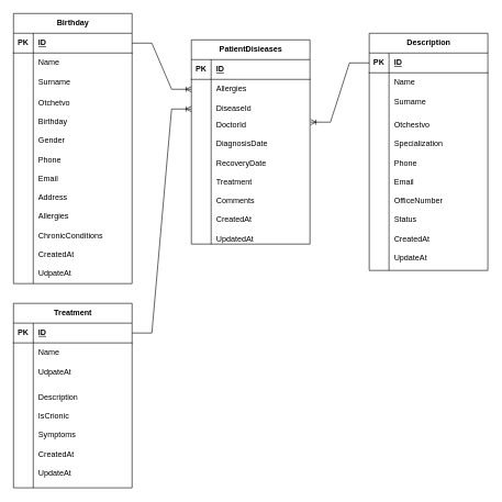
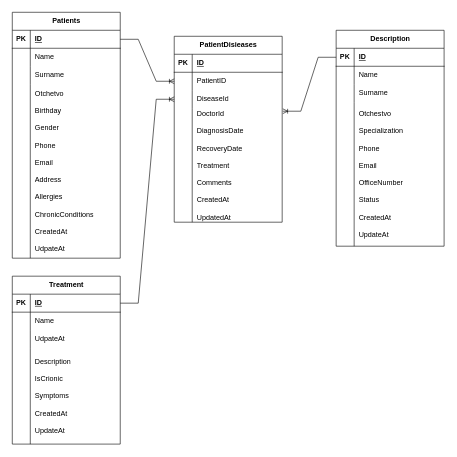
  <mxCell id="0" />
  <mxCell id="1" parent="0" />
- <mxCell id="2" value="Birthday" style="shape=table;startSize=30;container=1;collapsible=1;childLayout=tableLayout;fixedRows=1;rowLines=0;fontStyle=1;align=center;resizeLast=1;html=1;" vertex="1" parent="1"><mxGeometry x="20" y="20" width="180" height="410" as="geometry"><mxRectangle x="320" y="350" width="70" height="30" as="alternateBounds" /></mxGeometry></mxCell>
+ <mxCell id="2" value="Patients" style="shape=table;startSize=30;container=1;collapsible=1;childLayout=tableLayout;fixedRows=1;rowLines=0;fontStyle=1;align=center;resizeLast=1;html=1;" vertex="1" parent="1"><mxGeometry x="20" y="20" width="180" height="410" as="geometry"><mxRectangle x="320" y="350" width="70" height="30" as="alternateBounds" /></mxGeometry></mxCell>
  <mxCell id="3" value="" style="shape=tableRow;horizontal=0;startSize=0;swimlaneHead=0;swimlaneBody=0;fillColor=none;collapsible=0;dropTarget=0;points=[[0,0.5],[1,0.5]];portConstraint=eastwest;top=0;left=0;right=0;bottom=1;" vertex="1" parent="2"><mxGeometry y="30" width="180" height="30" as="geometry" /></mxCell>
  <mxCell id="4" value="PK" style="shape=partialRectangle;connectable=0;fillColor=none;top=0;left=0;bottom=0;right=0;fontStyle=1;overflow=hidden;whiteSpace=wrap;html=1;" vertex="1" parent="3"><mxGeometry width="30" height="30" as="geometry"><mxRectangle width="30" height="30" as="alternateBounds" /></mxGeometry></mxCell>
  <mxCell id="5" value="ID" style="shape=partialRectangle;connectable=0;fillColor=none;top=0;left=0;bottom=0;right=0;align=left;spacingLeft=6;fontStyle=5;overflow=hidden;whiteSpace=wrap;html=1;" vertex="1" parent="3"><mxGeometry x="30" width="150" height="30" as="geometry"><mxRectangle width="150" height="30" as="alternateBounds" /></mxGeometry></mxCell>
  <mxCell id="6" value="" style="shape=tableRow;horizontal=0;startSize=0;swimlaneHead=0;swimlaneBody=0;fillColor=none;collapsible=0;dropTarget=0;points=[[0,0.5],[1,0.5]];portConstraint=eastwest;top=0;left=0;right=0;bottom=0;" vertex="1" parent="2"><mxGeometry y="60" width="180" height="30" as="geometry" /></mxCell>
  <mxCell id="7" value="" style="shape=partialRectangle;connectable=0;fillColor=none;top=0;left=0;bottom=0;right=0;editable=1;overflow=hidden;whiteSpace=wrap;html=1;" vertex="1" parent="6"><mxGeometry width="30" height="30" as="geometry"><mxRectangle width="30" height="30" as="alternateBounds" /></mxGeometry></mxCell>
  <mxCell id="8" value="Name" style="shape=partialRectangle;connectable=0;fillColor=none;top=0;left=0;bottom=0;right=0;align=left;spacingLeft=6;overflow=hidden;whiteSpace=wrap;html=1;" vertex="1" parent="6"><mxGeometry x="30" width="150" height="30" as="geometry"><mxRectangle width="150" height="30" as="alternateBounds" /></mxGeometry></mxCell>
  <mxCell id="9" value="" style="shape=tableRow;horizontal=0;startSize=0;swimlaneHead=0;swimlaneBody=0;fillColor=none;collapsible=0;dropTarget=0;points=[[0,0.5],[1,0.5]];portConstraint=eastwest;top=0;left=0;right=0;bottom=0;" vertex="1" parent="2"><mxGeometry y="90" width="180" height="30" as="geometry" /></mxCell>
  <mxCell id="10" value="" style="shape=partialRectangle;connectable=0;fillColor=none;top=0;left=0;bottom=0;right=0;editable=1;overflow=hidden;whiteSpace=wrap;html=1;" vertex="1" parent="9"><mxGeometry width="30" height="30" as="geometry"><mxRectangle width="30" height="30" as="alternateBounds" /></mxGeometry></mxCell>
  <mxCell id="11" value="Surname" style="shape=partialRectangle;connectable=0;fillColor=none;top=0;left=0;bottom=0;right=0;align=left;spacingLeft=6;overflow=hidden;whiteSpace=wrap;html=1;" vertex="1" parent="9"><mxGeometry x="30" width="150" height="30" as="geometry"><mxRectangle width="150" height="30" as="alternateBounds" /></mxGeometry></mxCell>
  <mxCell id="12" value="" style="shape=tableRow;horizontal=0;startSize=0;swimlaneHead=0;swimlaneBody=0;fillColor=none;collapsible=0;dropTarget=0;points=[[0,0.5],[1,0.5]];portConstraint=eastwest;top=0;left=0;right=0;bottom=0;" vertex="1" parent="2"><mxGeometry y="120" width="180" height="290" as="geometry" /></mxCell>
  <mxCell id="13" value="&lt;br&gt;&lt;div&gt;&lt;br/&gt;&lt;/div&gt;" style="shape=partialRectangle;connectable=0;fillColor=none;top=0;left=0;bottom=0;right=0;editable=1;overflow=hidden;whiteSpace=wrap;html=1;" vertex="1" parent="12"><mxGeometry width="30" height="290" as="geometry"><mxRectangle width="30" height="290" as="alternateBounds" /></mxGeometry></mxCell>
  <mxCell id="14" value="Otchetvo&lt;div&gt;&lt;br&gt;&lt;/div&gt;&lt;div&gt;Birthday&lt;/div&gt;&lt;div&gt;&lt;br&gt;&lt;/div&gt;&lt;div&gt;Gender&lt;/div&gt;&lt;div&gt;&lt;br&gt;&lt;/div&gt;&lt;div&gt;Phone&lt;/div&gt;&lt;div&gt;&lt;br&gt;&lt;/div&gt;&lt;div&gt;Email&lt;/div&gt;&lt;div&gt;&lt;br&gt;&lt;/div&gt;&lt;div&gt;Address&lt;/div&gt;&lt;div&gt;&lt;br&gt;&lt;/div&gt;&lt;div&gt;Allergies&lt;/div&gt;&lt;div&gt;&lt;br&gt;&lt;/div&gt;&lt;div&gt;ChronicConditions&lt;/div&gt;&lt;div&gt;&lt;br&gt;&lt;/div&gt;&lt;div&gt;CreatedAt&lt;/div&gt;&lt;div&gt;&lt;br&gt;&lt;/div&gt;&lt;div&gt;UdpateAt&lt;/div&gt;" style="shape=partialRectangle;connectable=0;fillColor=none;top=0;left=0;bottom=0;right=0;align=left;spacingLeft=6;overflow=hidden;whiteSpace=wrap;html=1;" vertex="1" parent="12"><mxGeometry x="30" width="150" height="290" as="geometry"><mxRectangle width="150" height="290" as="alternateBounds" /></mxGeometry></mxCell>
  <mxCell id="15" value="Description" style="shape=table;startSize=30;container=1;collapsible=1;childLayout=tableLayout;fixedRows=1;rowLines=0;fontStyle=1;align=center;resizeLast=1;html=1;" vertex="1" parent="1"><mxGeometry x="560" y="50" width="180" height="360" as="geometry" /></mxCell>
  <mxCell id="16" value="" style="shape=tableRow;horizontal=0;startSize=0;swimlaneHead=0;swimlaneBody=0;fillColor=none;collapsible=0;dropTarget=0;points=[[0,0.5],[1,0.5]];portConstraint=eastwest;top=0;left=0;right=0;bottom=1;" vertex="1" parent="15"><mxGeometry y="30" width="180" height="30" as="geometry" /></mxCell>
  <mxCell id="17" value="PK" style="shape=partialRectangle;connectable=0;fillColor=none;top=0;left=0;bottom=0;right=0;fontStyle=1;overflow=hidden;whiteSpace=wrap;html=1;" vertex="1" parent="16"><mxGeometry width="30" height="30" as="geometry"><mxRectangle width="30" height="30" as="alternateBounds" /></mxGeometry></mxCell>
  <mxCell id="18" value="ID" style="shape=partialRectangle;connectable=0;fillColor=none;top=0;left=0;bottom=0;right=0;align=left;spacingLeft=6;fontStyle=5;overflow=hidden;whiteSpace=wrap;html=1;" vertex="1" parent="16"><mxGeometry x="30" width="150" height="30" as="geometry"><mxRectangle width="150" height="30" as="alternateBounds" /></mxGeometry></mxCell>
  <mxCell id="19" value="" style="shape=tableRow;horizontal=0;startSize=0;swimlaneHead=0;swimlaneBody=0;fillColor=none;collapsible=0;dropTarget=0;points=[[0,0.5],[1,0.5]];portConstraint=eastwest;top=0;left=0;right=0;bottom=0;" vertex="1" parent="15"><mxGeometry y="60" width="180" height="30" as="geometry" /></mxCell>
  <mxCell id="20" value="" style="shape=partialRectangle;connectable=0;fillColor=none;top=0;left=0;bottom=0;right=0;editable=1;overflow=hidden;whiteSpace=wrap;html=1;" vertex="1" parent="19"><mxGeometry width="30" height="30" as="geometry"><mxRectangle width="30" height="30" as="alternateBounds" /></mxGeometry></mxCell>
  <mxCell id="21" value="Name" style="shape=partialRectangle;connectable=0;fillColor=none;top=0;left=0;bottom=0;right=0;align=left;spacingLeft=6;overflow=hidden;whiteSpace=wrap;html=1;" vertex="1" parent="19"><mxGeometry x="30" width="150" height="30" as="geometry"><mxRectangle width="150" height="30" as="alternateBounds" /></mxGeometry></mxCell>
  <mxCell id="22" value="" style="shape=tableRow;horizontal=0;startSize=0;swimlaneHead=0;swimlaneBody=0;fillColor=none;collapsible=0;dropTarget=0;points=[[0,0.5],[1,0.5]];portConstraint=eastwest;top=0;left=0;right=0;bottom=0;" vertex="1" parent="15"><mxGeometry y="90" width="180" height="30" as="geometry" /></mxCell>
  <mxCell id="23" value="" style="shape=partialRectangle;connectable=0;fillColor=none;top=0;left=0;bottom=0;right=0;editable=1;overflow=hidden;whiteSpace=wrap;html=1;" vertex="1" parent="22"><mxGeometry width="30" height="30" as="geometry"><mxRectangle width="30" height="30" as="alternateBounds" /></mxGeometry></mxCell>
  <mxCell id="24" value="Surname" style="shape=partialRectangle;connectable=0;fillColor=none;top=0;left=0;bottom=0;right=0;align=left;spacingLeft=6;overflow=hidden;whiteSpace=wrap;html=1;" vertex="1" parent="22"><mxGeometry x="30" width="150" height="30" as="geometry"><mxRectangle width="150" height="30" as="alternateBounds" /></mxGeometry></mxCell>
  <mxCell id="25" value="" style="shape=tableRow;horizontal=0;startSize=0;swimlaneHead=0;swimlaneBody=0;fillColor=none;collapsible=0;dropTarget=0;points=[[0,0.5],[1,0.5]];portConstraint=eastwest;top=0;left=0;right=0;bottom=0;" vertex="1" parent="15"><mxGeometry y="120" width="180" height="240" as="geometry" /></mxCell>
  <mxCell id="26" value="" style="shape=partialRectangle;connectable=0;fillColor=none;top=0;left=0;bottom=0;right=0;editable=1;overflow=hidden;whiteSpace=wrap;html=1;" vertex="1" parent="25"><mxGeometry width="30" height="240" as="geometry"><mxRectangle width="30" height="240" as="alternateBounds" /></mxGeometry></mxCell>
  <mxCell id="27" value="Otchestvo&lt;div&gt;&lt;br&gt;&lt;/div&gt;&lt;div&gt;Specialization&lt;/div&gt;&lt;div&gt;&lt;br&gt;&lt;/div&gt;&lt;div&gt;Phone&lt;/div&gt;&lt;div&gt;&lt;br&gt;&lt;/div&gt;&lt;div&gt;Email&lt;/div&gt;&lt;div&gt;&lt;br&gt;&lt;/div&gt;&lt;div&gt;OfficeNumber&lt;/div&gt;&lt;div&gt;&lt;br&gt;&lt;/div&gt;&lt;div&gt;Status&lt;/div&gt;&lt;div&gt;&lt;br&gt;&lt;/div&gt;&lt;div&gt;CreatedAt&lt;/div&gt;&lt;div&gt;&lt;br&gt;&lt;/div&gt;&lt;div&gt;UpdateAt&lt;/div&gt;" style="shape=partialRectangle;connectable=0;fillColor=none;top=0;left=0;bottom=0;right=0;align=left;spacingLeft=6;overflow=hidden;whiteSpace=wrap;html=1;" vertex="1" parent="25"><mxGeometry x="30" width="150" height="240" as="geometry"><mxRectangle width="150" height="240" as="alternateBounds" /></mxGeometry></mxCell>
  <mxCell id="28" value="Treatment" style="shape=table;startSize=30;container=1;collapsible=1;childLayout=tableLayout;fixedRows=1;rowLines=0;fontStyle=1;align=center;resizeLast=1;html=1;" vertex="1" parent="1"><mxGeometry x="20" y="460" width="180" height="280" as="geometry" /></mxCell>
  <mxCell id="29" value="" style="shape=tableRow;horizontal=0;startSize=0;swimlaneHead=0;swimlaneBody=0;fillColor=none;collapsible=0;dropTarget=0;points=[[0,0.5],[1,0.5]];portConstraint=eastwest;top=0;left=0;right=0;bottom=1;" vertex="1" parent="28"><mxGeometry y="30" width="180" height="30" as="geometry" /></mxCell>
  <mxCell id="30" value="PK" style="shape=partialRectangle;connectable=0;fillColor=none;top=0;left=0;bottom=0;right=0;fontStyle=1;overflow=hidden;whiteSpace=wrap;html=1;" vertex="1" parent="29"><mxGeometry width="30" height="30" as="geometry"><mxRectangle width="30" height="30" as="alternateBounds" /></mxGeometry></mxCell>
  <mxCell id="31" value="ID" style="shape=partialRectangle;connectable=0;fillColor=none;top=0;left=0;bottom=0;right=0;align=left;spacingLeft=6;fontStyle=5;overflow=hidden;whiteSpace=wrap;html=1;" vertex="1" parent="29"><mxGeometry x="30" width="150" height="30" as="geometry"><mxRectangle width="150" height="30" as="alternateBounds" /></mxGeometry></mxCell>
  <mxCell id="32" value="" style="shape=tableRow;horizontal=0;startSize=0;swimlaneHead=0;swimlaneBody=0;fillColor=none;collapsible=0;dropTarget=0;points=[[0,0.5],[1,0.5]];portConstraint=eastwest;top=0;left=0;right=0;bottom=0;" vertex="1" parent="28"><mxGeometry y="60" width="180" height="30" as="geometry" /></mxCell>
  <mxCell id="33" value="" style="shape=partialRectangle;connectable=0;fillColor=none;top=0;left=0;bottom=0;right=0;editable=1;overflow=hidden;whiteSpace=wrap;html=1;" vertex="1" parent="32"><mxGeometry width="30" height="30" as="geometry"><mxRectangle width="30" height="30" as="alternateBounds" /></mxGeometry></mxCell>
  <mxCell id="34" value="Name" style="shape=partialRectangle;connectable=0;fillColor=none;top=0;left=0;bottom=0;right=0;align=left;spacingLeft=6;overflow=hidden;whiteSpace=wrap;html=1;" vertex="1" parent="32"><mxGeometry x="30" width="150" height="30" as="geometry"><mxRectangle width="150" height="30" as="alternateBounds" /></mxGeometry></mxCell>
  <mxCell id="35" value="" style="shape=tableRow;horizontal=0;startSize=0;swimlaneHead=0;swimlaneBody=0;fillColor=none;collapsible=0;dropTarget=0;points=[[0,0.5],[1,0.5]];portConstraint=eastwest;top=0;left=0;right=0;bottom=0;" vertex="1" parent="28"><mxGeometry y="90" width="180" height="30" as="geometry" /></mxCell>
  <mxCell id="36" value="" style="shape=partialRectangle;connectable=0;fillColor=none;top=0;left=0;bottom=0;right=0;editable=1;overflow=hidden;whiteSpace=wrap;html=1;" vertex="1" parent="35"><mxGeometry width="30" height="30" as="geometry"><mxRectangle width="30" height="30" as="alternateBounds" /></mxGeometry></mxCell>
  <mxCell id="37" value="UdpateAt" style="shape=partialRectangle;connectable=0;fillColor=none;top=0;left=0;bottom=0;right=0;align=left;spacingLeft=6;overflow=hidden;whiteSpace=wrap;html=1;" vertex="1" parent="35"><mxGeometry x="30" width="150" height="30" as="geometry"><mxRectangle width="150" height="30" as="alternateBounds" /></mxGeometry></mxCell>
  <mxCell id="38" value="" style="shape=tableRow;horizontal=0;startSize=0;swimlaneHead=0;swimlaneBody=0;fillColor=none;collapsible=0;dropTarget=0;points=[[0,0.5],[1,0.5]];portConstraint=eastwest;top=0;left=0;right=0;bottom=0;" vertex="1" parent="28"><mxGeometry y="120" width="180" height="160" as="geometry" /></mxCell>
  <mxCell id="39" value="" style="shape=partialRectangle;connectable=0;fillColor=none;top=0;left=0;bottom=0;right=0;editable=1;overflow=hidden;whiteSpace=wrap;html=1;" vertex="1" parent="38"><mxGeometry width="30" height="160" as="geometry"><mxRectangle width="30" height="160" as="alternateBounds" /></mxGeometry></mxCell>
  <mxCell id="40" value="Description&lt;div&gt;&lt;br&gt;&lt;/div&gt;&lt;div&gt;IsCrionic&lt;/div&gt;&lt;div&gt;&lt;br&gt;&lt;/div&gt;&lt;div&gt;Symptoms&lt;/div&gt;&lt;div&gt;&lt;br&gt;&lt;/div&gt;&lt;div&gt;CreatedAt&lt;/div&gt;&lt;div&gt;&lt;br&gt;&lt;/div&gt;&lt;div&gt;UpdateAt&lt;/div&gt;" style="shape=partialRectangle;connectable=0;fillColor=none;top=0;left=0;bottom=0;right=0;align=left;spacingLeft=6;overflow=hidden;whiteSpace=wrap;html=1;" vertex="1" parent="38"><mxGeometry x="30" width="150" height="160" as="geometry"><mxRectangle width="150" height="160" as="alternateBounds" /></mxGeometry></mxCell>
  <mxCell id="41" value="PatientDisieases" style="shape=table;startSize=30;container=1;collapsible=1;childLayout=tableLayout;fixedRows=1;rowLines=0;fontStyle=1;align=center;resizeLast=1;html=1;" vertex="1" parent="1"><mxGeometry x="290" y="60" width="180" height="310" as="geometry" /></mxCell>
  <mxCell id="42" value="" style="shape=tableRow;horizontal=0;startSize=0;swimlaneHead=0;swimlaneBody=0;fillColor=none;collapsible=0;dropTarget=0;points=[[0,0.5],[1,0.5]];portConstraint=eastwest;top=0;left=0;right=0;bottom=1;" vertex="1" parent="41"><mxGeometry y="30" width="180" height="30" as="geometry" /></mxCell>
  <mxCell id="43" value="PK" style="shape=partialRectangle;connectable=0;fillColor=none;top=0;left=0;bottom=0;right=0;fontStyle=1;overflow=hidden;whiteSpace=wrap;html=1;" vertex="1" parent="42"><mxGeometry width="30" height="30" as="geometry"><mxRectangle width="30" height="30" as="alternateBounds" /></mxGeometry></mxCell>
  <mxCell id="44" value="ID" style="shape=partialRectangle;connectable=0;fillColor=none;top=0;left=0;bottom=0;right=0;align=left;spacingLeft=6;fontStyle=5;overflow=hidden;whiteSpace=wrap;html=1;" vertex="1" parent="42"><mxGeometry x="30" width="150" height="30" as="geometry"><mxRectangle width="150" height="30" as="alternateBounds" /></mxGeometry></mxCell>
  <mxCell id="45" value="" style="shape=tableRow;horizontal=0;startSize=0;swimlaneHead=0;swimlaneBody=0;fillColor=none;collapsible=0;dropTarget=0;points=[[0,0.5],[1,0.5]];portConstraint=eastwest;top=0;left=0;right=0;bottom=0;" vertex="1" parent="41"><mxGeometry y="60" width="180" height="30" as="geometry" /></mxCell>
  <mxCell id="46" value="" style="shape=partialRectangle;connectable=0;fillColor=none;top=0;left=0;bottom=0;right=0;editable=1;overflow=hidden;whiteSpace=wrap;html=1;" vertex="1" parent="45"><mxGeometry width="30" height="30" as="geometry"><mxRectangle width="30" height="30" as="alternateBounds" /></mxGeometry></mxCell>
- <mxCell id="47" value="Allergies" style="shape=partialRectangle;connectable=0;fillColor=none;top=0;left=0;bottom=0;right=0;align=left;spacingLeft=6;overflow=hidden;whiteSpace=wrap;html=1;" vertex="1" parent="45"><mxGeometry x="30" width="150" height="30" as="geometry"><mxRectangle width="150" height="30" as="alternateBounds" /></mxGeometry></mxCell>
+ <mxCell id="47" value="PatientID" style="shape=partialRectangle;connectable=0;fillColor=none;top=0;left=0;bottom=0;right=0;align=left;spacingLeft=6;overflow=hidden;whiteSpace=wrap;html=1;" vertex="1" parent="45"><mxGeometry x="30" width="150" height="30" as="geometry"><mxRectangle width="150" height="30" as="alternateBounds" /></mxGeometry></mxCell>
  <mxCell id="48" value="" style="shape=tableRow;horizontal=0;startSize=0;swimlaneHead=0;swimlaneBody=0;fillColor=none;collapsible=0;dropTarget=0;points=[[0,0.5],[1,0.5]];portConstraint=eastwest;top=0;left=0;right=0;bottom=0;" vertex="1" parent="41"><mxGeometry y="90" width="180" height="30" as="geometry" /></mxCell>
  <mxCell id="49" value="" style="shape=partialRectangle;connectable=0;fillColor=none;top=0;left=0;bottom=0;right=0;editable=1;overflow=hidden;whiteSpace=wrap;html=1;" vertex="1" parent="48"><mxGeometry width="30" height="30" as="geometry"><mxRectangle width="30" height="30" as="alternateBounds" /></mxGeometry></mxCell>
  <mxCell id="50" value="DiseaseId" style="shape=partialRectangle;connectable=0;fillColor=none;top=0;left=0;bottom=0;right=0;align=left;spacingLeft=6;overflow=hidden;whiteSpace=wrap;html=1;" vertex="1" parent="48"><mxGeometry x="30" width="150" height="30" as="geometry"><mxRectangle width="150" height="30" as="alternateBounds" /></mxGeometry></mxCell>
  <mxCell id="51" value="" style="shape=tableRow;horizontal=0;startSize=0;swimlaneHead=0;swimlaneBody=0;fillColor=none;collapsible=0;dropTarget=0;points=[[0,0.5],[1,0.5]];portConstraint=eastwest;top=0;left=0;right=0;bottom=0;" vertex="1" parent="41"><mxGeometry y="120" width="180" height="190" as="geometry" /></mxCell>
  <mxCell id="52" value="" style="shape=partialRectangle;connectable=0;fillColor=none;top=0;left=0;bottom=0;right=0;editable=1;overflow=hidden;whiteSpace=wrap;html=1;" vertex="1" parent="51"><mxGeometry width="30" height="190" as="geometry"><mxRectangle width="30" height="190" as="alternateBounds" /></mxGeometry></mxCell>
  <mxCell id="53" value="DoctorId&lt;div&gt;&lt;br&gt;&lt;/div&gt;&lt;div&gt;DiagnosisDate&lt;/div&gt;&lt;div&gt;&lt;br&gt;&lt;/div&gt;&lt;div&gt;RecoveryDate&lt;/div&gt;&lt;div&gt;&lt;br&gt;&lt;/div&gt;&lt;div&gt;Treatment&lt;/div&gt;&lt;div&gt;&lt;br&gt;&lt;/div&gt;&lt;div&gt;Comments&lt;/div&gt;&lt;div&gt;&lt;br&gt;&lt;/div&gt;&lt;div&gt;CreatedAt&lt;/div&gt;&lt;div&gt;&lt;br&gt;&lt;/div&gt;&lt;div&gt;UpdatedAt&lt;/div&gt;" style="shape=partialRectangle;connectable=0;fillColor=none;top=0;left=0;bottom=0;right=0;align=left;spacingLeft=6;overflow=hidden;whiteSpace=wrap;html=1;" vertex="1" parent="51"><mxGeometry x="30" width="150" height="190" as="geometry"><mxRectangle width="150" height="190" as="alternateBounds" /></mxGeometry></mxCell>
  <mxCell id="54" value="" style="edgeStyle=entityRelationEdgeStyle;fontSize=12;html=1;endArrow=ERoneToMany;rounded=0;exitX=1;exitY=0.5;exitDx=0;exitDy=0;entryX=0;entryY=0.5;entryDx=0;entryDy=0;" edge="1" parent="1" source="29" target="48"><mxGeometry width="100" height="100" relative="1" as="geometry"><mxPoint x="300" y="500" as="sourcePoint" /><mxPoint x="400" y="400" as="targetPoint" /></mxGeometry></mxCell>
  <mxCell id="55" value="" style="edgeStyle=entityRelationEdgeStyle;fontSize=12;html=1;endArrow=ERoneToMany;rounded=0;exitX=0;exitY=0.5;exitDx=0;exitDy=0;entryX=1.006;entryY=0.026;entryDx=0;entryDy=0;entryPerimeter=0;" edge="1" parent="1" source="16" target="51"><mxGeometry width="100" height="100" relative="1" as="geometry"><mxPoint x="300" y="500" as="sourcePoint" /><mxPoint x="400" y="400" as="targetPoint" /></mxGeometry></mxCell>
  <mxCell id="56" value="" style="edgeStyle=entityRelationEdgeStyle;fontSize=12;html=1;endArrow=ERoneToMany;rounded=0;exitX=1;exitY=0.5;exitDx=0;exitDy=0;entryX=0;entryY=0.5;entryDx=0;entryDy=0;" edge="1" parent="1" source="3" target="45"><mxGeometry width="100" height="100" relative="1" as="geometry"><mxPoint x="300" y="500" as="sourcePoint" /><mxPoint x="400" y="400" as="targetPoint" /></mxGeometry></mxCell>
